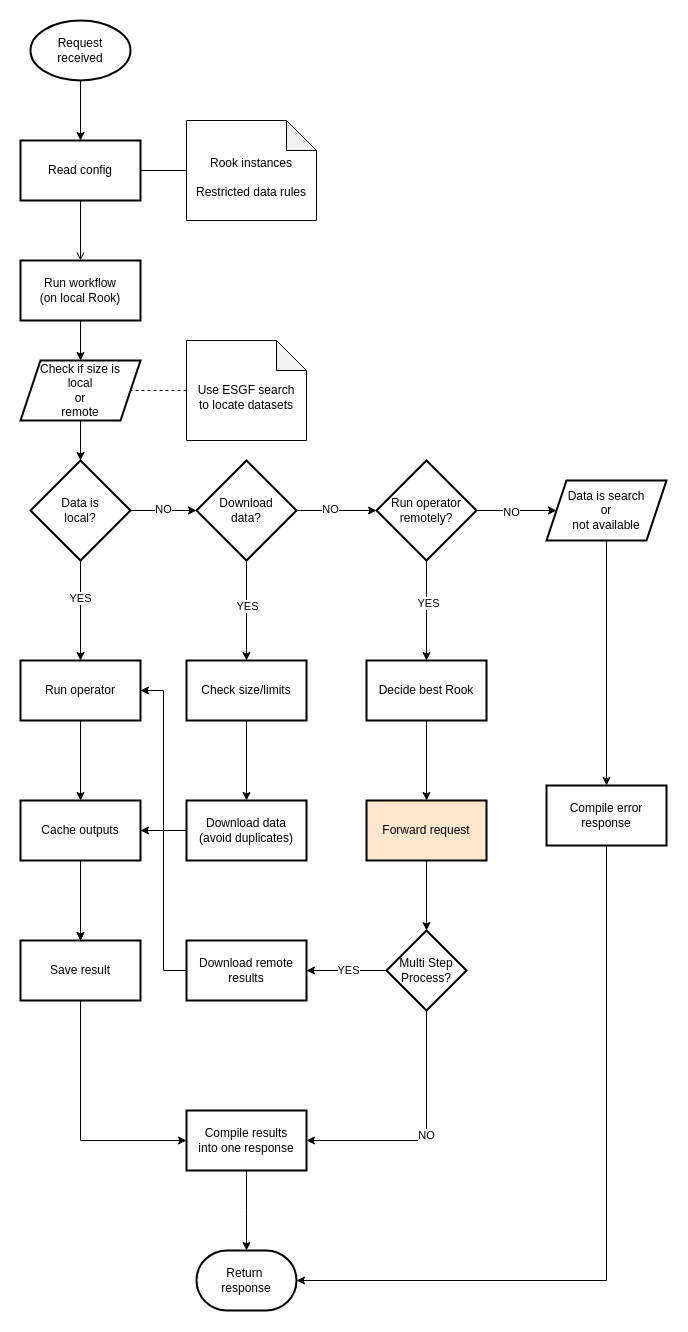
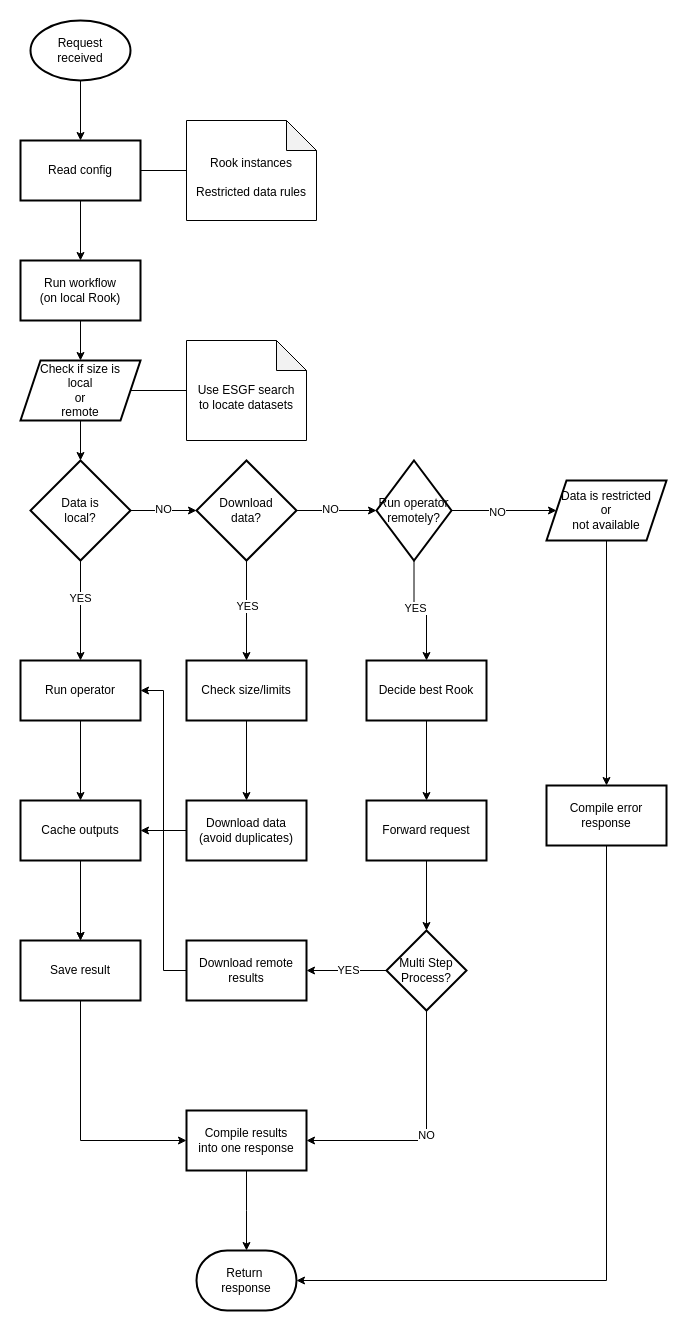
  <mxCell id="0" />
  <mxCell id="1" parent="0" />
  <mxCell id="2" value="Request &lt;br&gt;received" style="strokeWidth=2;html=1;shape=mxgraph.flowchart.start_1;whiteSpace=wrap;" parent="1" vertex="1"><mxGeometry x="30" y="20" width="100" height="60" as="geometry" /></mxCell>
  <mxCell id="3" value="" style="edgeStyle=orthogonalEdgeStyle;rounded=0;orthogonalLoop=1;jettySize=auto;html=1;" parent="1" source="7" target="18" edge="1"><mxGeometry relative="1" as="geometry" /></mxCell>
  <mxCell id="4" value="YES" style="edgeLabel;html=1;align=center;verticalAlign=middle;resizable=0;points=[];" parent="3" vertex="1" connectable="0"><mxGeometry x="-0.27" y="-1" relative="1" as="geometry"><mxPoint as="offset" /></mxGeometry></mxCell>
  <mxCell id="5" style="edgeStyle=orthogonalEdgeStyle;rounded=0;orthogonalLoop=1;jettySize=auto;html=1;" parent="1" source="7" target="16" edge="1"><mxGeometry relative="1" as="geometry" /></mxCell>
  <mxCell id="6" value="NO" style="edgeLabel;html=1;align=center;verticalAlign=middle;resizable=0;points=[];" parent="5" vertex="1" connectable="0"><mxGeometry x="-0.03" y="3" relative="1" as="geometry"><mxPoint y="1" as="offset" /></mxGeometry></mxCell>
  <mxCell id="7" value="Data is &lt;br&gt;local?" style="strokeWidth=2;html=1;shape=mxgraph.flowchart.decision;whiteSpace=wrap;" parent="1" vertex="1"><mxGeometry x="30" y="460" width="100" height="100" as="geometry" /></mxCell>
  <mxCell id="8" value="" style="edgeStyle=orthogonalEdgeStyle;rounded=0;orthogonalLoop=1;jettySize=auto;html=1;" parent="1" source="9" target="11" edge="1"><mxGeometry relative="1" as="geometry" /></mxCell>
  <mxCell id="9" value="Decide best Rook" style="whiteSpace=wrap;html=1;strokeWidth=2;" parent="1" vertex="1"><mxGeometry x="366" y="660" width="120" height="60" as="geometry" /></mxCell>
  <mxCell id="10" value="" style="edgeStyle=orthogonalEdgeStyle;rounded=0;orthogonalLoop=1;jettySize=auto;html=1;" parent="1" source="11" target="45" edge="1"><mxGeometry relative="1" as="geometry" /></mxCell>
- <mxCell id="11" value="Forward request" style="whiteSpace=wrap;html=1;strokeWidth=2;fillColor=#ffe6cc;" parent="1" vertex="1"><mxGeometry x="366" y="800" width="120" height="60" as="geometry" /></mxCell>
+ <mxCell id="11" value="Forward request" style="whiteSpace=wrap;html=1;strokeWidth=2;" parent="1" vertex="1"><mxGeometry x="366" y="800" width="120" height="60" as="geometry" /></mxCell>
  <mxCell id="12" value="" style="edgeStyle=orthogonalEdgeStyle;rounded=0;orthogonalLoop=1;jettySize=auto;html=1;" parent="1" source="16" target="25" edge="1"><mxGeometry relative="1" as="geometry" /></mxCell>
  <mxCell id="13" value="YES" style="edgeLabel;html=1;align=center;verticalAlign=middle;resizable=0;points=[];" parent="12" vertex="1" connectable="0"><mxGeometry x="-0.11" relative="1" as="geometry"><mxPoint as="offset" /></mxGeometry></mxCell>
  <mxCell id="14" value="" style="edgeStyle=orthogonalEdgeStyle;rounded=0;orthogonalLoop=1;jettySize=auto;html=1;" parent="1" source="16" target="32" edge="1"><mxGeometry relative="1" as="geometry" /></mxCell>
  <mxCell id="15" value="NO" style="edgeLabel;html=1;align=center;verticalAlign=middle;resizable=0;points=[];" parent="14" vertex="1" connectable="0"><mxGeometry x="-0.175" y="3" relative="1" as="geometry"><mxPoint y="1" as="offset" /></mxGeometry></mxCell>
  <mxCell id="16" value="Download&lt;br&gt;data?" style="strokeWidth=2;html=1;shape=mxgraph.flowchart.decision;whiteSpace=wrap;" parent="1" vertex="1"><mxGeometry x="196" y="460" width="100" height="100" as="geometry" /></mxCell>
  <mxCell id="17" value="" style="edgeStyle=orthogonalEdgeStyle;rounded=0;orthogonalLoop=1;jettySize=auto;html=1;" parent="1" source="18" target="21" edge="1"><mxGeometry relative="1" as="geometry" /></mxCell>
  <mxCell id="18" value="Run operator" style="whiteSpace=wrap;html=1;strokeWidth=2;" parent="1" vertex="1"><mxGeometry x="20" y="660" width="120" height="60" as="geometry" /></mxCell>
  <mxCell id="19" value="" style="edgeStyle=orthogonalEdgeStyle;rounded=0;orthogonalLoop=1;jettySize=auto;html=1;" parent="1" source="21" target="23" edge="1"><mxGeometry relative="1" as="geometry" /></mxCell>
  <mxCell id="20" value="" style="edgeStyle=orthogonalEdgeStyle;rounded=0;orthogonalLoop=1;jettySize=auto;html=1;" parent="1" source="21" target="23" edge="1"><mxGeometry relative="1" as="geometry" /></mxCell>
  <mxCell id="21" value="Cache outputs" style="whiteSpace=wrap;html=1;strokeWidth=2;" parent="1" vertex="1"><mxGeometry x="20" y="800" width="120" height="60" as="geometry" /></mxCell>
  <mxCell id="22" style="edgeStyle=orthogonalEdgeStyle;rounded=0;orthogonalLoop=1;jettySize=auto;html=1;entryX=0;entryY=0.5;entryDx=0;entryDy=0;exitX=0.5;exitY=1;exitDx=0;exitDy=0;" parent="1" source="23" target="41" edge="1"><mxGeometry relative="1" as="geometry"><Array as="points"><mxPoint x="80" y="1140" /></Array></mxGeometry></mxCell>
  <mxCell id="23" value="Save result" style="whiteSpace=wrap;html=1;strokeWidth=2;" parent="1" vertex="1"><mxGeometry x="20" y="940" width="120" height="60" as="geometry" /></mxCell>
  <mxCell id="24" value="" style="edgeStyle=orthogonalEdgeStyle;rounded=0;orthogonalLoop=1;jettySize=auto;html=1;" parent="1" source="25" target="27" edge="1"><mxGeometry relative="1" as="geometry" /></mxCell>
  <mxCell id="25" value="Check size/limits" style="whiteSpace=wrap;html=1;strokeWidth=2;" parent="1" vertex="1"><mxGeometry x="186" y="660" width="120" height="60" as="geometry" /></mxCell>
  <mxCell id="26" style="edgeStyle=orthogonalEdgeStyle;rounded=0;orthogonalLoop=1;jettySize=auto;html=1;" parent="1" source="27" target="21" edge="1"><mxGeometry relative="1" as="geometry" /></mxCell>
  <mxCell id="27" value="Download data&lt;br&gt;(avoid duplicates)" style="whiteSpace=wrap;html=1;strokeWidth=2;" parent="1" vertex="1"><mxGeometry x="186" y="800" width="120" height="60" as="geometry" /></mxCell>
  <mxCell id="28" style="edgeStyle=orthogonalEdgeStyle;rounded=0;orthogonalLoop=1;jettySize=auto;html=1;entryX=0.5;entryY=0;entryDx=0;entryDy=0;" parent="1" source="32" target="9" edge="1"><mxGeometry relative="1" as="geometry" /></mxCell>
  <mxCell id="29" value="YES" style="edgeLabel;html=1;align=center;verticalAlign=middle;resizable=0;points=[];" parent="28" vertex="1" connectable="0"><mxGeometry x="-0.17" y="1" relative="1" as="geometry"><mxPoint as="offset" /></mxGeometry></mxCell>
  <mxCell id="30" value="" style="edgeStyle=orthogonalEdgeStyle;rounded=0;orthogonalLoop=1;jettySize=auto;html=1;" parent="1" source="32" target="34" edge="1"><mxGeometry relative="1" as="geometry" /></mxCell>
  <mxCell id="31" value="NO" style="edgeLabel;html=1;align=center;verticalAlign=middle;resizable=0;points=[];" parent="30" vertex="1" connectable="0"><mxGeometry x="-0.15" relative="1" as="geometry"><mxPoint y="1" as="offset" /></mxGeometry></mxCell>
- <mxCell id="32" value="Run operator&lt;br&gt;remotely?" style="strokeWidth=2;html=1;shape=mxgraph.flowchart.decision;whiteSpace=wrap;" parent="1" vertex="1"><mxGeometry x="376" y="460" width="100" height="100" as="geometry" /></mxCell>
+ <mxCell id="32" value="Run operator&lt;br&gt;remotely?" style="strokeWidth=2;html=1;shape=mxgraph.flowchart.decision;whiteSpace=wrap;" parent="1" vertex="1"><mxGeometry x="376" y="460" width="75" height="100" as="geometry" /></mxCell>
  <mxCell id="33" value="" style="edgeStyle=orthogonalEdgeStyle;rounded=0;orthogonalLoop=1;jettySize=auto;html=1;" parent="1" source="34" target="36" edge="1"><mxGeometry relative="1" as="geometry" /></mxCell>
- <mxCell id="34" value="Data is search&lt;br&gt;or&lt;br&gt;not available" style="shape=parallelogram;perimeter=parallelogramPerimeter;whiteSpace=wrap;html=1;fixedSize=1;strokeWidth=2;" parent="1" vertex="1"><mxGeometry x="546" y="480" width="120" height="60" as="geometry" /></mxCell>
+ <mxCell id="34" value="Data is restricted&lt;br&gt;or&lt;br&gt;not available" style="shape=parallelogram;perimeter=parallelogramPerimeter;whiteSpace=wrap;html=1;fixedSize=1;strokeWidth=2;" parent="1" vertex="1"><mxGeometry x="546" y="480" width="120" height="60" as="geometry" /></mxCell>
  <mxCell id="35" style="edgeStyle=orthogonalEdgeStyle;rounded=0;orthogonalLoop=1;jettySize=auto;html=1;entryX=1;entryY=0.5;entryDx=0;entryDy=0;entryPerimeter=0;" parent="1" source="36" target="48" edge="1"><mxGeometry relative="1" as="geometry"><mxPoint x="306" y="1280" as="targetPoint" /><Array as="points"><mxPoint x="606" y="1280" /></Array></mxGeometry></mxCell>
  <mxCell id="36" value="Compile error response" style="whiteSpace=wrap;html=1;strokeWidth=2;" parent="1" vertex="1"><mxGeometry x="546" y="785" width="120" height="60" as="geometry" /></mxCell>
  <mxCell id="37" value="" style="edgeStyle=orthogonalEdgeStyle;rounded=0;orthogonalLoop=1;jettySize=auto;html=1;exitX=0.5;exitY=1;exitDx=0;exitDy=0;exitPerimeter=0;" parent="1" source="2" target="39" edge="1"><mxGeometry relative="1" as="geometry"><mxPoint x="80" y="90" as="sourcePoint" /></mxGeometry></mxCell>
- <mxCell id="38" value="" style="edgeStyle=orthogonalEdgeStyle;rounded=0;orthogonalLoop=1;jettySize=auto;html=1;endArrow=open;" parent="1" source="39" target="52" edge="1"><mxGeometry relative="1" as="geometry" /></mxCell>
+ <mxCell id="38" value="" style="edgeStyle=orthogonalEdgeStyle;rounded=0;orthogonalLoop=1;jettySize=auto;html=1;" parent="1" source="39" target="52" edge="1"><mxGeometry relative="1" as="geometry" /></mxCell>
  <mxCell id="39" value="Read config" style="whiteSpace=wrap;html=1;strokeWidth=2;" parent="1" vertex="1"><mxGeometry x="20" y="140" width="120" height="60" as="geometry" /></mxCell>
  <mxCell id="40" value="" style="edgeStyle=orthogonalEdgeStyle;rounded=0;orthogonalLoop=1;jettySize=auto;html=1;" parent="1" source="41" edge="1"><mxGeometry relative="1" as="geometry"><mxPoint x="246" y="1250" as="targetPoint" /></mxGeometry></mxCell>
  <mxCell id="41" value="Compile results&lt;br&gt;into one response" style="whiteSpace=wrap;html=1;strokeWidth=2;" parent="1" vertex="1"><mxGeometry x="186" y="1110" width="120" height="60" as="geometry" /></mxCell>
  <mxCell id="42" value="" style="edgeStyle=orthogonalEdgeStyle;rounded=0;orthogonalLoop=1;jettySize=auto;html=1;" parent="1" source="45" target="47" edge="1"><mxGeometry relative="1" as="geometry" /></mxCell>
  <mxCell id="43" value="YES" style="edgeLabel;html=1;align=center;verticalAlign=middle;resizable=0;points=[];" parent="42" vertex="1" connectable="0"><mxGeometry x="-0.025" y="-1" relative="1" as="geometry"><mxPoint as="offset" /></mxGeometry></mxCell>
  <mxCell id="44" value="NO" style="edgeStyle=orthogonalEdgeStyle;rounded=0;orthogonalLoop=1;jettySize=auto;html=1;entryX=1;entryY=0.5;entryDx=0;entryDy=0;" parent="1" source="45" target="41" edge="1"><mxGeometry relative="1" as="geometry"><Array as="points"><mxPoint x="426" y="1140" /></Array></mxGeometry></mxCell>
  <mxCell id="45" value="Multi Step&lt;br&gt;Process?" style="rhombus;whiteSpace=wrap;html=1;strokeWidth=2;" parent="1" vertex="1"><mxGeometry x="386" y="930" width="80" height="80" as="geometry" /></mxCell>
  <mxCell id="46" style="edgeStyle=orthogonalEdgeStyle;rounded=0;orthogonalLoop=1;jettySize=auto;html=1;entryX=1;entryY=0.5;entryDx=0;entryDy=0;" parent="1" source="47" target="18" edge="1"><mxGeometry relative="1" as="geometry" /></mxCell>
  <mxCell id="47" value="Download remote&lt;br&gt;results" style="whiteSpace=wrap;html=1;strokeWidth=2;" parent="1" vertex="1"><mxGeometry x="186" y="940" width="120" height="60" as="geometry" /></mxCell>
  <mxCell id="48" value="Return&amp;nbsp;&lt;br&gt;response" style="strokeWidth=2;html=1;shape=mxgraph.flowchart.terminator;whiteSpace=wrap;" parent="1" vertex="1"><mxGeometry x="196" y="1250" width="100" height="60" as="geometry" /></mxCell>
  <mxCell id="49" style="edgeStyle=orthogonalEdgeStyle;rounded=0;orthogonalLoop=1;jettySize=auto;html=1;entryX=1;entryY=0.5;entryDx=0;entryDy=0;endArrow=none;endFill=0;" parent="1" source="50" target="39" edge="1"><mxGeometry relative="1" as="geometry" /></mxCell>
  <mxCell id="50" value="&lt;br&gt;Rook instances&lt;br&gt;&lt;br&gt;Restricted data rules" style="shape=note;whiteSpace=wrap;html=1;backgroundOutline=1;darkOpacity=0.05;" parent="1" vertex="1"><mxGeometry x="186" y="120" width="130" height="100" as="geometry" /></mxCell>
  <mxCell id="51" value="" style="edgeStyle=orthogonalEdgeStyle;rounded=0;orthogonalLoop=1;jettySize=auto;html=1;" parent="1" source="52" target="54" edge="1"><mxGeometry relative="1" as="geometry" /></mxCell>
  <mxCell id="52" value="Run workflow&lt;br&gt;(on local Rook)" style="whiteSpace=wrap;html=1;strokeWidth=2;" parent="1" vertex="1"><mxGeometry x="20" y="260" width="120" height="60" as="geometry" /></mxCell>
  <mxCell id="53" value="" style="edgeStyle=orthogonalEdgeStyle;rounded=0;orthogonalLoop=1;jettySize=auto;html=1;" parent="1" source="54" target="7" edge="1"><mxGeometry relative="1" as="geometry" /></mxCell>
  <mxCell id="54" value="Check if size is&lt;br&gt;local&lt;br&gt;or&lt;br&gt;remote" style="shape=parallelogram;perimeter=parallelogramPerimeter;whiteSpace=wrap;html=1;fixedSize=1;strokeWidth=2;" parent="1" vertex="1"><mxGeometry x="20" y="360" width="120" height="60" as="geometry" /></mxCell>
- <mxCell id="55" style="edgeStyle=orthogonalEdgeStyle;rounded=0;orthogonalLoop=1;jettySize=auto;html=1;entryX=1;entryY=0.5;entryDx=0;entryDy=0;endArrow=none;endFill=0;dashed=1;" parent="1" source="56" target="54" edge="1"><mxGeometry relative="1" as="geometry" /></mxCell>
+ <mxCell id="55" style="edgeStyle=orthogonalEdgeStyle;rounded=0;orthogonalLoop=1;jettySize=auto;html=1;entryX=1;entryY=0.5;entryDx=0;entryDy=0;endArrow=none;endFill=0;" parent="1" source="56" target="54" edge="1"><mxGeometry relative="1" as="geometry" /></mxCell>
  <mxCell id="56" value="&lt;br&gt;Use ESGF search&lt;br&gt;to locate datasets" style="shape=note;whiteSpace=wrap;html=1;backgroundOutline=1;darkOpacity=0.05;" parent="1" vertex="1"><mxGeometry x="186" y="340" width="120" height="100" as="geometry" /></mxCell>
